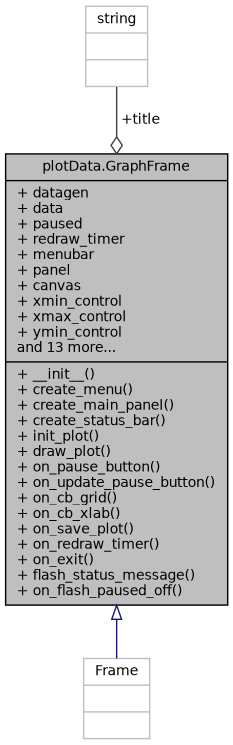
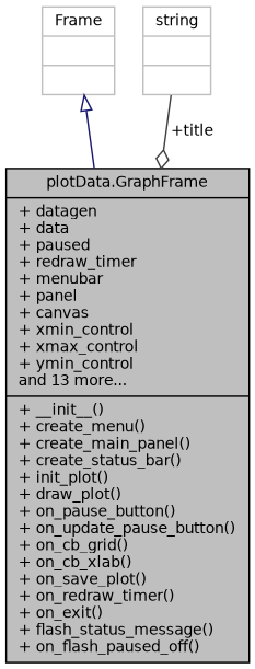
  digraph {
    node [color=grey75 fillcolor=white fontname=Helvetica fontsize=10 shape=record style=filled]
    edge [fontname=Helvetica fontsize=10 labelfontname=Helvetica labelfontsize=10 style=solid]
    n1 [color=black fillcolor=grey75 fontcolor=black height=0.2 label="{plotData.GraphFrame\n|+ datagen\l+ data\l+ paused\l+ redraw_timer\l+ menubar\l+ panel\l+ canvas\l+ xmin_control\l+ xmax_control\l+ ymin_control\land 13 more...\l|+ __init__()\l+ create_menu()\l+ create_main_panel()\l+ create_status_bar()\l+ init_plot()\l+ draw_plot()\l+ on_pause_button()\l+ on_update_pause_button()\l+ on_cb_grid()\l+ on_cb_xlab()\l+ on_save_plot()\l+ on_redraw_timer()\l+ on_exit()\l+ flash_status_message()\l+ on_flash_paused_off()\l}" width=0.4]
    n2 [height=0.2 label="{Frame\n||}" width=0.4]
    n3 [height=0.2 label="{string\n||}" width=0.4]
-   n1 -> n2 [arrowtail=onormal color=midnightblue dir=back]
+   n2 -> n1 [arrowtail=onormal color=midnightblue dir=back]
    n3 -> n1 [arrowhead=odiamond color=grey25 label=" +title"]
  }
